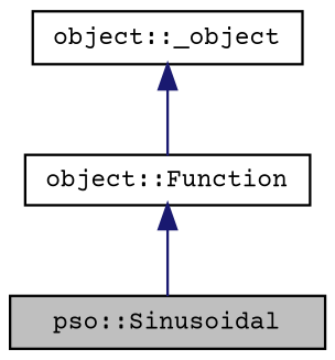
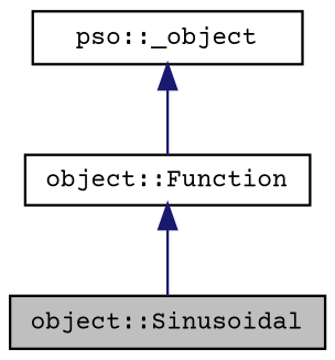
  digraph {
    fontname="Courier Prime"
    node [color=black fontname="Courier Prime" fontsize=10 shape=record]
    edge [color=midnightblue dir=back fontname="Courier Prime" fontsize=10 labelfontname=FreeSans labelfontsize=10 style=solid]
-   n1 [fillcolor=grey75 fontcolor=black height=0.2 label="pso::Sinusoidal" style=filled width=0.4]
+   n1 [fillcolor=grey75 fontcolor=black height=0.2 label="object::Sinusoidal" style=filled width=0.4]
    n2 [height=0.2 label="object::Function" width=0.4]
-   n3 [height=0.2 label="object::_object" width=0.4]
+   n3 [height=0.2 label="pso::_object" width=0.4]
    n2 -> n1
    n3 -> n2
  }
